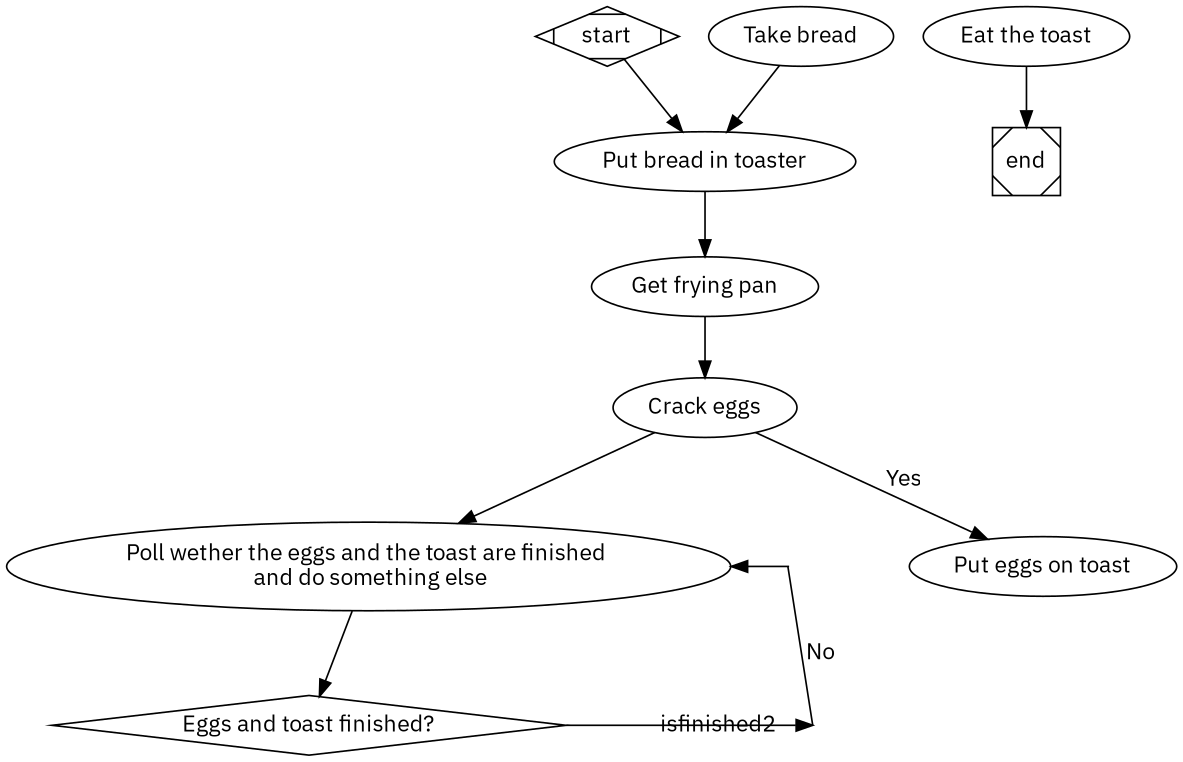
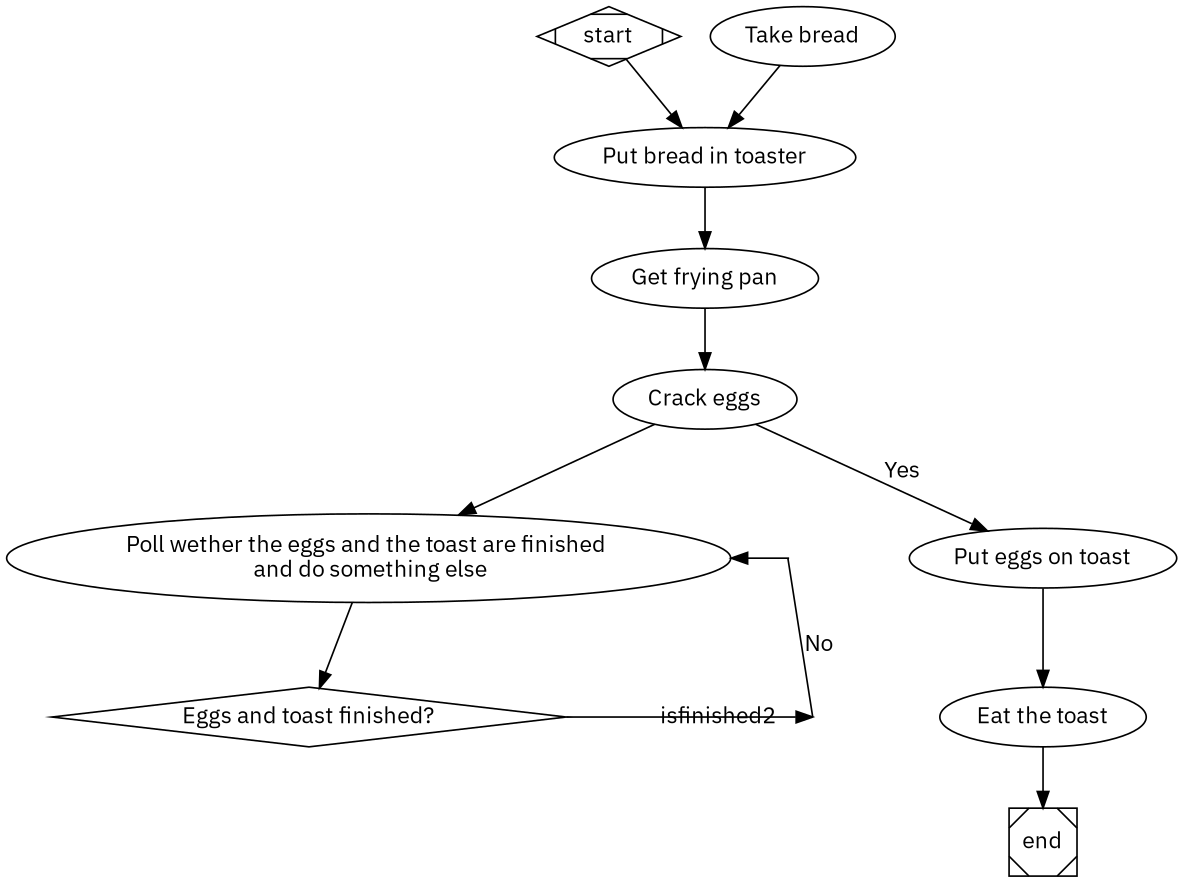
  digraph {
    fontname="IBM Plex Sans"
    splines=false
    node [fontname="IBM Plex Sans"]
    edge [fontname="IBM Plex Sans"]
    n1 [label="Poll wether the eggs and the toast are finished \n and do something else"]
    n2 [color=white label=" "]
    n3 [label="Eggs and toast finished?" shape=diamond]
    isfinished2 [color=white]
    start [shape=Mdiamond]
    n6 [label="Put bread in toaster"]
    n7 [label="Take bread"]
    n8 [label="Get frying pan"]
    n9 [label="Crack eggs"]
    n10 [label="Put eggs on toast"]
    n11 [label="Eat the toast"]
    end [shape=Msquare]
    subgraph sub_1 {
      rank=same
      n1
      n2
    }
    subgraph sub_2 {
      rank=same
      n3
      isfinished2
    }
    n1 -> n2 [arrowhead=none arrowtail=normal dir=back]
    n1 -> n3
    n3 -> isfinished2 [arrowhead=none headport=e tailport=e]
    isfinished2 -> n2 [arrowhead=none headport=w label=No tailport=e]
    start -> n6
    n6 -> n8
    n7 -> n6
    n8 -> n9
    n9 -> n1
    n9 -> n10 [label=Yes]
+   n10 -> n11
    n11 -> end
  }
